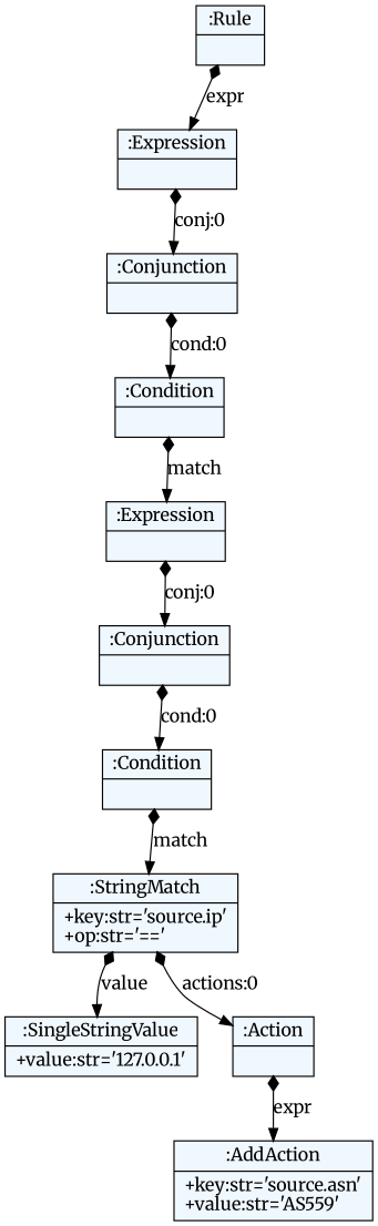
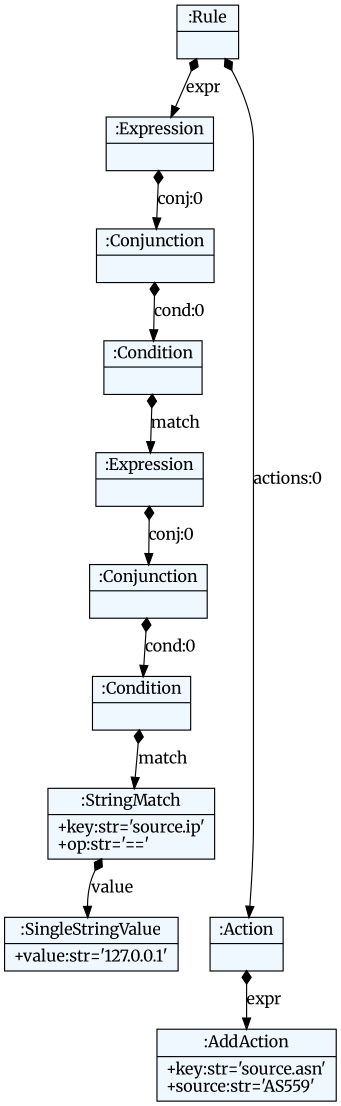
  digraph {
    fontname=Merriweather
    fontsize=8
    nodesep=0.3
    node [fillcolor=aliceblue fontname=Merriweather shape=record style=filled]
    edge [arrowtail=diamond dir=both fontname=Merriweather]
    n1 [label="{:Rule|}"]
    n2 [label="{:Expression|}"]
    n3 [label="{:Action|}"]
    n4 [label="{:Conjunction|}"]
-   n5 [label="{:AddAction|+key:str='source.asn'\l+value:str='AS559'\l}"]
+   n5 [label="{:AddAction|+key:str='source.asn'\l+source:str='AS559'\l}"]
    n6 [label="{:Condition|}"]
    n7 [label="{:Expression|}"]
    n8 [label="{:Conjunction|}"]
    n9 [label="{:Condition|}"]
    n10 [label="{:StringMatch|+key:str='source.ip'\l+op:str='=='\l}"]
    n11 [label="{:SingleStringValue|+value:str='127.0.0.1'\l}"]
    n1 -> n2 [label=expr]
-   n10 -> n3 [label="actions:0"]
+   n1 -> n3 [label="actions:0"]
    n2 -> n4 [label="conj:0"]
    n3 -> n5 [label=expr]
    n4 -> n6 [label="cond:0"]
    n6 -> n7 [label=match]
    n7 -> n8 [label="conj:0"]
    n8 -> n9 [label="cond:0"]
    n9 -> n10 [label=match]
    n10 -> n11 [label=value]
  }
